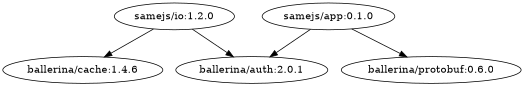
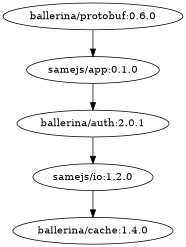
  digraph {
    n1 [label="samejs/io:1.2.0"]
    "ballerina/auth:2.0.1"
-   "ballerina/cache:1.4.0" [label="ballerina/cache:1.4.6"]
+   "ballerina/cache:1.4.0"
    "samejs/app:0.1.0"
    "ballerina/protobuf:0.6.0"
    n1 -> "ballerina/cache:1.4.0"
-   n1 -> "ballerina/auth:2.0.1"
+   "ballerina/auth:2.0.1" -> n1
    "samejs/app:0.1.0" -> "ballerina/auth:2.0.1"
-   "samejs/app:0.1.0" -> "ballerina/protobuf:0.6.0"
+   "ballerina/protobuf:0.6.0" -> "samejs/app:0.1.0"
  }
